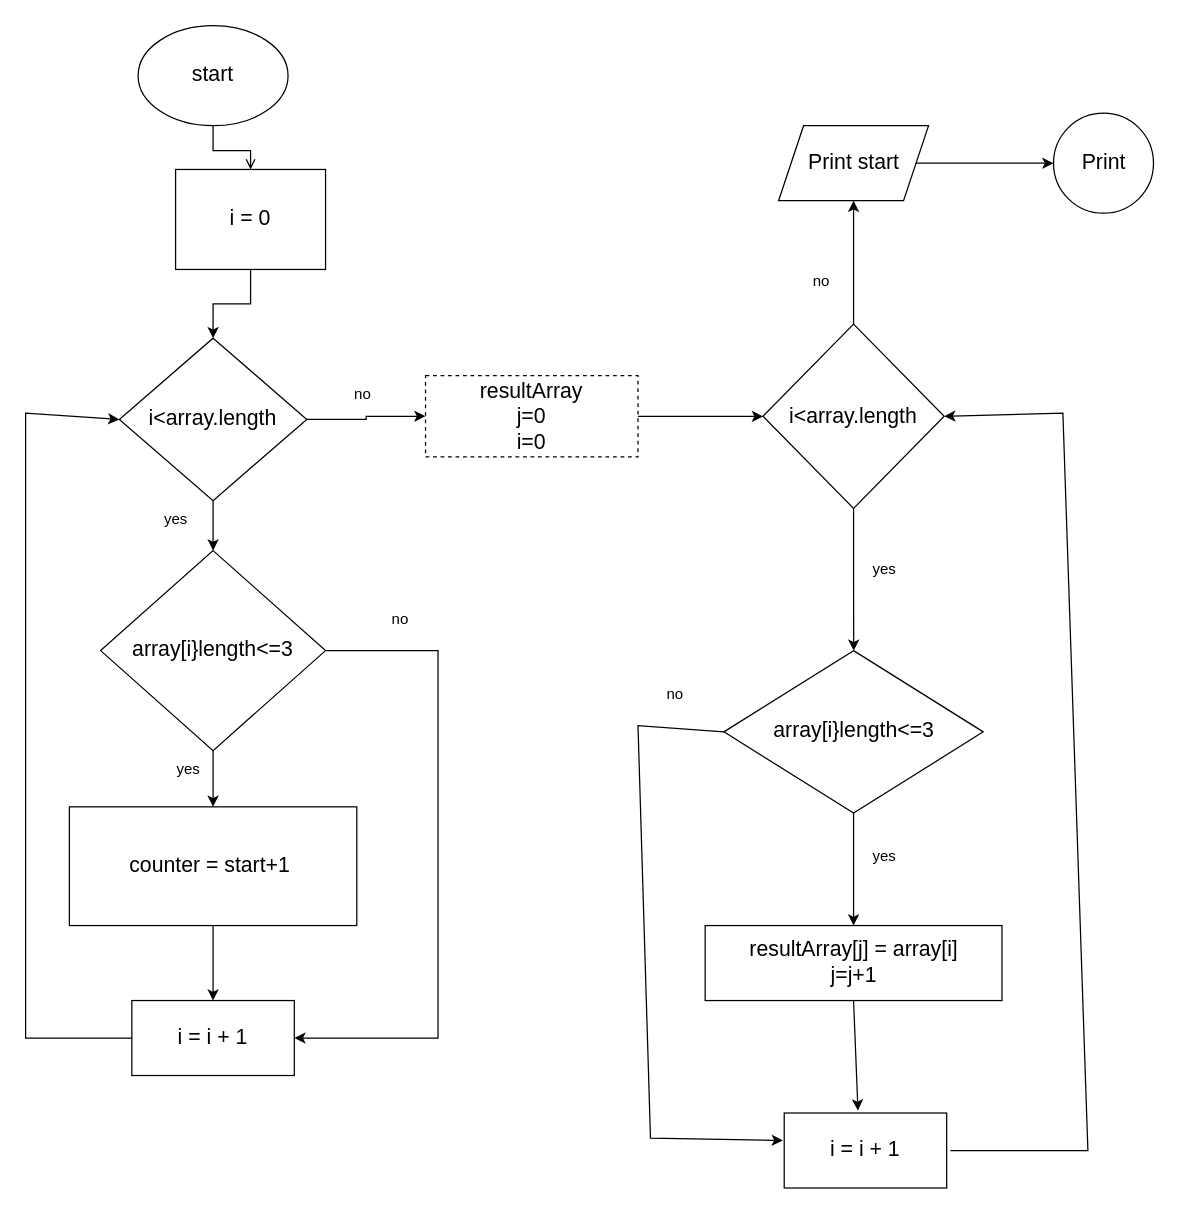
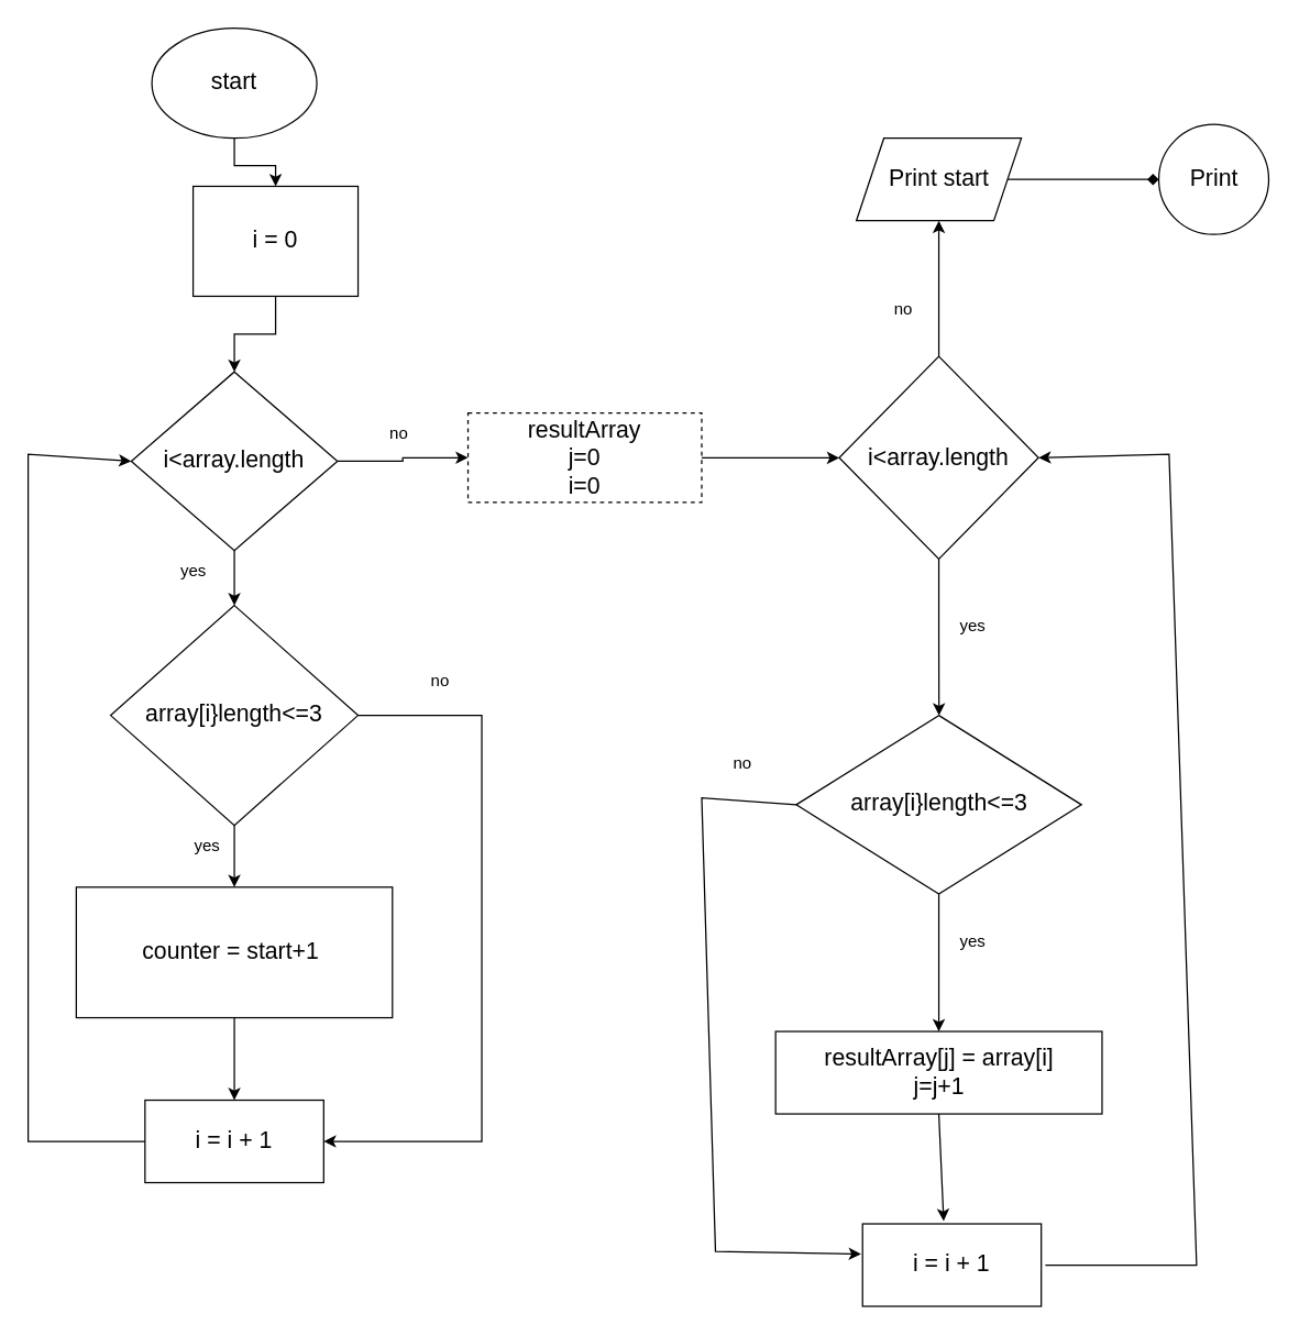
  <mxCell id="0" />
  <mxCell id="1" parent="0" />
- <mxCell id="2" value="" style="edgeStyle=orthogonalEdgeStyle;rounded=0;orthogonalLoop=1;jettySize=auto;html=1;endArrow=open;" edge="1" parent="1" source="3" target="5"><mxGeometry relative="1" as="geometry" /></mxCell>
+ <mxCell id="2" value="" style="edgeStyle=orthogonalEdgeStyle;rounded=0;orthogonalLoop=1;jettySize=auto;html=1;" edge="1" parent="1" source="3" target="5"><mxGeometry relative="1" as="geometry" /></mxCell>
  <mxCell id="3" value="&lt;font style=&quot;font-size: 17px;&quot;&gt;&lt;font style=&quot;font-size: 17px;&quot;&gt;sta&lt;/font&gt;rt&lt;/font&gt;" style="ellipse;whiteSpace=wrap;html=1;" vertex="1" parent="1"><mxGeometry x="110" y="20" width="120" height="80" as="geometry" /></mxCell>
  <mxCell id="4" value="" style="edgeStyle=orthogonalEdgeStyle;rounded=0;orthogonalLoop=1;jettySize=auto;html=1;" edge="1" parent="1" source="5" target="8"><mxGeometry relative="1" as="geometry" /></mxCell>
  <mxCell id="5" value="i = 0" style="whiteSpace=wrap;html=1;fontSize=17;" vertex="1" parent="1"><mxGeometry x="140" y="135" width="120" height="80" as="geometry" /></mxCell>
  <mxCell id="6" value="" style="edgeStyle=orthogonalEdgeStyle;rounded=0;orthogonalLoop=1;jettySize=auto;html=1;" edge="1" parent="1" source="8" target="10"><mxGeometry relative="1" as="geometry" /></mxCell>
  <mxCell id="7" value="" style="edgeStyle=orthogonalEdgeStyle;rounded=0;orthogonalLoop=1;jettySize=auto;html=1;" edge="1" parent="1" source="8" target="16"><mxGeometry relative="1" as="geometry" /></mxCell>
  <mxCell id="8" value="i&amp;lt;array.length" style="rhombus;whiteSpace=wrap;html=1;fontSize=17;" vertex="1" parent="1"><mxGeometry x="95" y="270" width="150" height="130" as="geometry" /></mxCell>
  <mxCell id="9" value="" style="edgeStyle=orthogonalEdgeStyle;rounded=0;orthogonalLoop=1;jettySize=auto;html=1;" edge="1" parent="1" source="10" target="12"><mxGeometry relative="1" as="geometry" /></mxCell>
  <mxCell id="10" value="array[i}length&amp;lt;=3" style="rhombus;whiteSpace=wrap;html=1;fontSize=17;" vertex="1" parent="1"><mxGeometry x="80" y="440" width="180" height="160" as="geometry" /></mxCell>
  <mxCell id="11" value="" style="edgeStyle=orthogonalEdgeStyle;rounded=0;orthogonalLoop=1;jettySize=auto;html=1;" edge="1" parent="1" source="12" target="13"><mxGeometry relative="1" as="geometry" /></mxCell>
  <mxCell id="12" value="counter = start+1&amp;nbsp;" style="whiteSpace=wrap;html=1;fontSize=17;" vertex="1" parent="1"><mxGeometry x="55" y="645" width="230" height="95" as="geometry" /></mxCell>
  <mxCell id="13" value="i = i + 1" style="whiteSpace=wrap;html=1;fontSize=17;" vertex="1" parent="1"><mxGeometry x="105" y="800" width="130" height="60" as="geometry" /></mxCell>
  <mxCell id="14" value="" style="endArrow=classic;html=1;rounded=0;exitX=0;exitY=0.5;exitDx=0;exitDy=0;entryX=0;entryY=0.5;entryDx=0;entryDy=0;" edge="1" parent="1" source="13" target="8"><mxGeometry width="50" height="50" relative="1" as="geometry"><mxPoint x="-70" y="910" as="sourcePoint" /><mxPoint x="20" y="290" as="targetPoint" /><Array as="points"><mxPoint x="20" y="830" /><mxPoint x="20" y="330" /></Array></mxGeometry></mxCell>
  <mxCell id="15" value="" style="edgeStyle=orthogonalEdgeStyle;rounded=0;orthogonalLoop=1;jettySize=auto;html=1;" edge="1" parent="1" source="16" target="19"><mxGeometry relative="1" as="geometry" /></mxCell>
  <mxCell id="16" value="resultArray&lt;br&gt;j=0&lt;br&gt;i=0" style="whiteSpace=wrap;html=1;fontSize=17;dashed=1;" vertex="1" parent="1"><mxGeometry x="340" y="300" width="170" height="65" as="geometry" /></mxCell>
  <mxCell id="17" value="" style="edgeStyle=orthogonalEdgeStyle;rounded=0;orthogonalLoop=1;jettySize=auto;html=1;" edge="1" parent="1" source="19" target="21"><mxGeometry relative="1" as="geometry" /></mxCell>
  <mxCell id="18" value="" style="edgeStyle=orthogonalEdgeStyle;rounded=0;orthogonalLoop=1;jettySize=auto;html=1;" edge="1" parent="1" source="19" target="28"><mxGeometry relative="1" as="geometry" /></mxCell>
  <mxCell id="19" value="i&amp;lt;array.length" style="rhombus;whiteSpace=wrap;html=1;fontSize=17;" vertex="1" parent="1"><mxGeometry x="610" y="258.75" width="145" height="147.5" as="geometry" /></mxCell>
  <mxCell id="20" value="" style="edgeStyle=orthogonalEdgeStyle;rounded=0;orthogonalLoop=1;jettySize=auto;html=1;" edge="1" parent="1" source="21" target="24"><mxGeometry relative="1" as="geometry" /></mxCell>
  <mxCell id="21" value="array[i}length&amp;lt;=3" style="rhombus;whiteSpace=wrap;html=1;fontSize=17;" vertex="1" parent="1"><mxGeometry x="578.75" y="520" width="207.5" height="130" as="geometry" /></mxCell>
  <mxCell id="22" value="i = i + 1" style="whiteSpace=wrap;html=1;fontSize=17;" vertex="1" parent="1"><mxGeometry x="627" y="890" width="130" height="60" as="geometry" /></mxCell>
  <mxCell id="23" value="" style="endArrow=classic;html=1;rounded=0;exitX=0.5;exitY=1;exitDx=0;exitDy=0;entryX=0.454;entryY=-0.033;entryDx=0;entryDy=0;entryPerimeter=0;" edge="1" parent="1" source="24" target="22"><mxGeometry width="50" height="50" relative="1" as="geometry"><mxPoint x="657.5" y="870" as="sourcePoint" /><mxPoint x="683" y="880" as="targetPoint" /></mxGeometry></mxCell>
- <mxCell id="24" value="resultArray[j] = array[i]&lt;br&gt;j=j+1" style="whiteSpace=wrap;html=1;fontSize=17;" vertex="1" parent="1"><mxGeometry x="563.75" y="740" width="237.5" height="60" as="geometry" /></mxCell>
+ <mxCell id="24" value="resultArray[j] = array[i]&lt;br&gt;j=j+1" style="whiteSpace=wrap;html=1;fontSize=17;" vertex="1" parent="1"><mxGeometry x="563.75" y="750" width="237.5" height="60" as="geometry" /></mxCell>
  <mxCell id="25" value="" style="endArrow=classic;html=1;rounded=0;exitX=0;exitY=0.5;exitDx=0;exitDy=0;entryX=-0.008;entryY=0.367;entryDx=0;entryDy=0;entryPerimeter=0;" edge="1" parent="1" source="21" target="22"><mxGeometry width="50" height="50" relative="1" as="geometry"><mxPoint x="490" y="620" as="sourcePoint" /><mxPoint x="520" y="930" as="targetPoint" /><Array as="points"><mxPoint x="510" y="580" /><mxPoint x="520" y="910" /></Array></mxGeometry></mxCell>
  <mxCell id="26" value="" style="endArrow=classic;html=1;rounded=0;entryX=1;entryY=0.5;entryDx=0;entryDy=0;" edge="1" parent="1" target="19"><mxGeometry width="50" height="50" relative="1" as="geometry"><mxPoint x="760" y="920" as="sourcePoint" /><mxPoint x="850" y="240" as="targetPoint" /><Array as="points"><mxPoint x="870" y="920" /><mxPoint x="850" y="330" /></Array></mxGeometry></mxCell>
- <mxCell id="27" value="" style="edgeStyle=orthogonalEdgeStyle;rounded=0;orthogonalLoop=1;jettySize=auto;html=1;" edge="1" parent="1" source="28" target="29"><mxGeometry relative="1" as="geometry" /></mxCell>
+ <mxCell id="27" value="" style="edgeStyle=orthogonalEdgeStyle;rounded=0;orthogonalLoop=1;jettySize=auto;html=1;endArrow=diamond;" edge="1" parent="1" source="28" target="29"><mxGeometry relative="1" as="geometry" /></mxCell>
  <mxCell id="28" value="Print start" style="shape=parallelogram;perimeter=parallelogramPerimeter;whiteSpace=wrap;html=1;fixedSize=1;fontSize=17;" vertex="1" parent="1"><mxGeometry x="622.5" y="100" width="120" height="60" as="geometry" /></mxCell>
  <mxCell id="29" value="Print" style="ellipse;whiteSpace=wrap;html=1;fontSize=17;" vertex="1" parent="1"><mxGeometry x="842.5" width="80" height="80" as="geometry" y="90" /></mxCell>
  <mxCell id="30" value="no" style="text;html=1;strokeColor=none;fillColor=none;align=center;verticalAlign=middle;whiteSpace=wrap;rounded=0;" vertex="1" parent="1"><mxGeometry x="260" y="300" width="60" height="30" as="geometry" /></mxCell>
  <mxCell id="31" value="yes" style="text;html=1;align=center;verticalAlign=middle;resizable=0;points=[];autosize=1;strokeColor=none;fillColor=none;" vertex="1" parent="1"><mxGeometry x="120" y="400" width="40" height="30" as="geometry" /></mxCell>
  <mxCell id="32" value="" style="endArrow=classic;html=1;rounded=0;exitX=1;exitY=0.5;exitDx=0;exitDy=0;entryX=1;entryY=0.5;entryDx=0;entryDy=0;" edge="1" parent="1" source="10" target="13"><mxGeometry width="50" height="50" relative="1" as="geometry"><mxPoint x="290" y="545" as="sourcePoint" /><mxPoint x="350" y="890" as="targetPoint" /><Array as="points"><mxPoint x="350" y="520" /><mxPoint x="350" y="830" /></Array></mxGeometry></mxCell>
  <mxCell id="33" value="no" style="text;html=1;strokeColor=none;fillColor=none;align=center;verticalAlign=middle;whiteSpace=wrap;rounded=0;" vertex="1" parent="1"><mxGeometry x="290" y="480" width="60" height="30" as="geometry" /></mxCell>
  <mxCell id="34" value="no" style="text;html=1;strokeColor=none;fillColor=none;align=center;verticalAlign=middle;whiteSpace=wrap;rounded=0;" vertex="1" parent="1"><mxGeometry x="510" y="540" width="60" height="30" as="geometry" /></mxCell>
  <mxCell id="35" value="no" style="text;html=1;strokeColor=none;fillColor=none;align=center;verticalAlign=middle;whiteSpace=wrap;rounded=0;" vertex="1" parent="1"><mxGeometry x="627" y="210" width="60" height="30" as="geometry" /></mxCell>
  <mxCell id="36" value="yes" style="text;html=1;align=center;verticalAlign=middle;resizable=0;points=[];autosize=1;strokeColor=none;fillColor=none;" vertex="1" parent="1"><mxGeometry x="130" y="600" width="40" height="30" as="geometry" /></mxCell>
  <mxCell id="37" value="yes" style="text;html=1;align=center;verticalAlign=middle;resizable=0;points=[];autosize=1;strokeColor=none;fillColor=none;" vertex="1" parent="1"><mxGeometry x="687" y="440" width="40" height="30" as="geometry" /></mxCell>
  <mxCell id="38" value="yes" style="text;html=1;align=center;verticalAlign=middle;resizable=0;points=[];autosize=1;strokeColor=none;fillColor=none;" vertex="1" parent="1"><mxGeometry x="687" y="670" width="40" height="30" as="geometry" /></mxCell>
